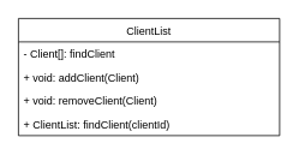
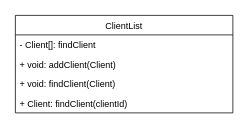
  <mxCell id="0" />
  <mxCell id="1" parent="0" />
  <mxCell id="2" value="ClientList" style="swimlane;fontStyle=0;childLayout=stackLayout;horizontal=1;startSize=26;fillColor=none;horizontalStack=0;resizeParent=1;resizeParentMax=0;resizeLast=0;collapsible=1;marginBottom=0;" vertex="1" parent="1"><mxGeometry x="20" y="20" width="290" height="130" as="geometry" /></mxCell>
  <mxCell id="3" value="- Client[]: findClient" style="text;strokeColor=none;fillColor=none;align=left;verticalAlign=top;spacingLeft=4;spacingRight=4;overflow=hidden;rotatable=0;points=[[0,0.5],[1,0.5]];portConstraint=eastwest;" vertex="1" parent="2"><mxGeometry y="26" width="290" height="26" as="geometry" /></mxCell>
  <mxCell id="4" value="+ void: addClient(Client)" style="text;strokeColor=none;fillColor=none;align=left;verticalAlign=top;spacingLeft=4;spacingRight=4;overflow=hidden;rotatable=0;points=[[0,0.5],[1,0.5]];portConstraint=eastwest;" vertex="1" parent="2"><mxGeometry y="52" width="290" height="26" as="geometry" /></mxCell>
- <mxCell id="5" value="+ void: removeClient(Client)" style="text;strokeColor=none;fillColor=none;align=left;verticalAlign=top;spacingLeft=4;spacingRight=4;overflow=hidden;rotatable=0;points=[[0,0.5],[1,0.5]];portConstraint=eastwest;" vertex="1" parent="2"><mxGeometry y="78" width="290" height="26" as="geometry" /></mxCell>
- <mxCell id="6" value="+ ClientList: findClient(clientId)" style="text;strokeColor=none;fillColor=none;align=left;verticalAlign=top;spacingLeft=4;spacingRight=4;overflow=hidden;rotatable=0;points=[[0,0.5],[1,0.5]];portConstraint=eastwest;" vertex="1" parent="2"><mxGeometry y="104" width="290" height="26" as="geometry" /></mxCell>
+ <mxCell id="5" value="+ void: findClient(Client)" style="text;strokeColor=none;fillColor=none;align=left;verticalAlign=top;spacingLeft=4;spacingRight=4;overflow=hidden;rotatable=0;points=[[0,0.5],[1,0.5]];portConstraint=eastwest;" vertex="1" parent="2"><mxGeometry y="78" width="290" height="26" as="geometry" /></mxCell>
+ <mxCell id="6" value="+ Client: findClient(clientId)" style="text;strokeColor=none;fillColor=none;align=left;verticalAlign=top;spacingLeft=4;spacingRight=4;overflow=hidden;rotatable=0;points=[[0,0.5],[1,0.5]];portConstraint=eastwest;" vertex="1" parent="2"><mxGeometry y="104" width="290" height="26" as="geometry" /></mxCell>
